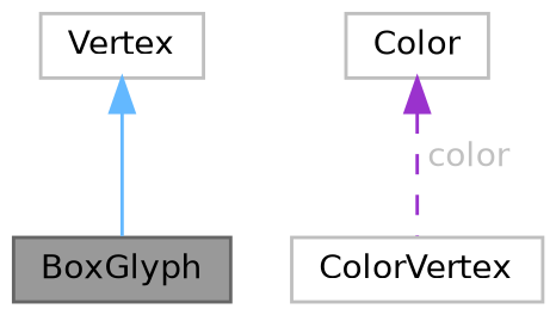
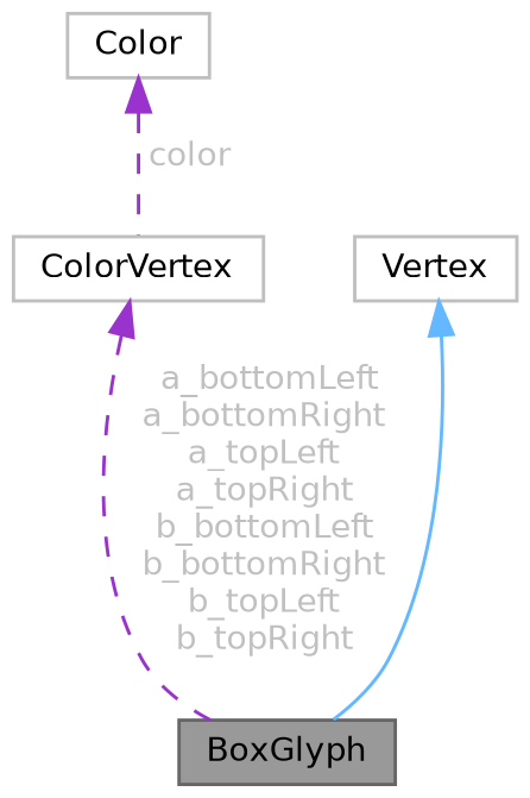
  digraph {
    fontname="DejaVu Sans"
    node [color=grey75 fillcolor=white fontname="DejaVu Sans" fontsize=10 shape=box style=filled]
    edge [color=darkorchid3 dir=back fontcolor=grey fontname="DejaVu Sans" fontsize=10 labelfontname=Helvetica labelfontsize=10 style=dashed]
    n1 [color=gray40 fillcolor=grey60 fontcolor=black height=0.2 label=BoxGlyph width=0.4]
    n2 [height=0.2 label=ColorVertex width=0.4]
    n3 [height=0.2 label=Vertex width=0.4]
    n4 [height=0.2 label=Color width=0.4]
+   n2 -> n1 [label=" a_bottomLeft\na_bottomRight\na_topLeft\na_topRight\nb_bottomLeft\nb_bottomRight\nb_topLeft\nb_topRight"]
    n3 -> n1 [color=steelblue1 style=solid fontcolor=""]
    n4 -> n2 [label=" color"]
  }
